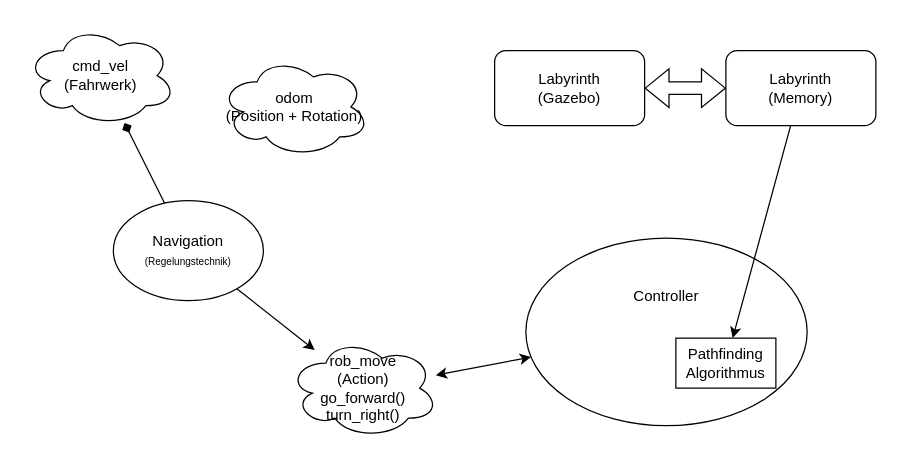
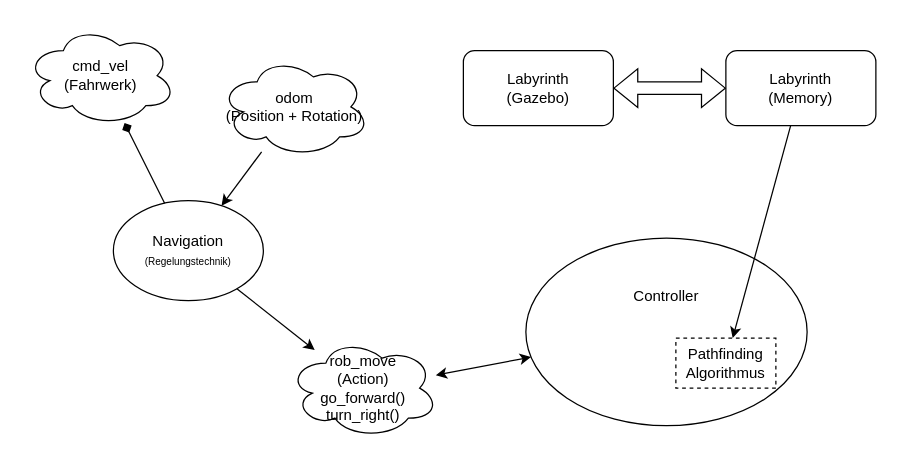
  <mxCell id="0" />
  <mxCell id="1" parent="0" />
- <mxCell id="2" value="Labyrinth&lt;br&gt;(Gazebo)" style="rounded=1;whiteSpace=wrap;html=1;" vertex="1" parent="1"><mxGeometry x="395" y="40" width="120" height="60" as="geometry" /></mxCell>
+ <mxCell id="2" value="Labyrinth&lt;br&gt;(Gazebo)" style="rounded=1;whiteSpace=wrap;html=1;" vertex="1" parent="1"><mxGeometry x="370" y="40" width="120" height="60" as="geometry" /></mxCell>
  <mxCell id="3" value="Labyrinth&lt;br&gt;(Memory)" style="rounded=1;whiteSpace=wrap;html=1;" vertex="1" parent="1"><mxGeometry x="580" y="40" width="120" height="60" as="geometry" /></mxCell>
  <mxCell id="4" value="" style="shape=flexArrow;endArrow=classic;startArrow=classic;html=1;rounded=0;" edge="1" parent="1" source="2" target="3"><mxGeometry width="100" height="100" relative="1" as="geometry"><mxPoint x="410" y="210" as="sourcePoint" /><mxPoint x="510" y="110" as="targetPoint" /></mxGeometry></mxCell>
  <mxCell id="5" value="Controller&lt;br&gt;&lt;br&gt;&lt;br&gt;&lt;br&gt;&lt;div&gt;&lt;br/&gt;&lt;/div&gt;" style="ellipse;whiteSpace=wrap;html=1;" vertex="1" parent="1"><mxGeometry x="420" y="190" width="225" height="150" as="geometry" /></mxCell>
  <mxCell id="6" value="" style="endArrow=classic;html=1;rounded=0;" edge="1" parent="1" source="3" target="10"><mxGeometry width="50" height="50" relative="1" as="geometry"><mxPoint x="570" y="160" as="sourcePoint" /><mxPoint x="653.866" y="160.21" as="targetPoint" /></mxGeometry></mxCell>
  <mxCell id="7" value="Navigation&lt;br&gt;&lt;font style=&quot;font-size: 8px;&quot;&gt;(Regelungstechnik)&lt;/font&gt;" style="ellipse;whiteSpace=wrap;html=1;" vertex="1" parent="1"><mxGeometry x="90" y="160" width="120" height="80" as="geometry" /></mxCell>
+ <mxCell id="8" value="" style="endArrow=classic;html=1;rounded=0;" edge="1" parent="1" source="14" target="7"><mxGeometry width="50" height="50" relative="1" as="geometry"><mxPoint x="150" y="120" as="sourcePoint" /><mxPoint x="20" y="270" as="targetPoint" /></mxGeometry></mxCell>
  <mxCell id="9" value="" style="endArrow=diamond;html=1;rounded=0;" edge="1" parent="1" source="7" target="15"><mxGeometry width="50" height="50" relative="1" as="geometry"><mxPoint x="-40" y="300" as="sourcePoint" /><mxPoint x="48.874" y="180.469" as="targetPoint" /></mxGeometry></mxCell>
- <mxCell id="10" value="Pathfinding Algorithmus" style="rounded=0;whiteSpace=wrap;html=1;" vertex="1" parent="1"><mxGeometry x="540" y="270" width="80" height="40" as="geometry" /></mxCell>
+ <mxCell id="10" value="Pathfinding Algorithmus" style="rounded=0;whiteSpace=wrap;html=1;dashed=1;" vertex="1" parent="1"><mxGeometry x="540" y="270" width="80" height="40" as="geometry" /></mxCell>
  <mxCell id="11" value="rob_move&lt;br&gt;(Action)&lt;br&gt;go_forward()&lt;br&gt;turn_right()" style="ellipse;shape=cloud;whiteSpace=wrap;html=1;" vertex="1" parent="1"><mxGeometry x="230" y="270" width="120" height="80" as="geometry" /></mxCell>
  <mxCell id="12" value="" style="endArrow=classic;startArrow=classic;html=1;rounded=0;" edge="1" parent="1" source="11" target="5"><mxGeometry width="50" height="50" relative="1" as="geometry"><mxPoint y="510" as="sourcePoint" x="250" /><mxPoint x="300" y="460" as="targetPoint" /></mxGeometry></mxCell>
  <mxCell id="13" value="" style="endArrow=none;startArrow=classic;html=1;rounded=0;" edge="1" parent="1" source="11" target="7"><mxGeometry width="50" height="50" relative="1" as="geometry"><mxPoint x="70" y="410" as="sourcePoint" /><mxPoint x="120" y="360" as="targetPoint" /></mxGeometry></mxCell>
  <mxCell id="14" value="&lt;div&gt;odom&lt;/div&gt;&lt;div&gt;(Position + Rotation)&lt;br&gt;&lt;/div&gt;" style="ellipse;shape=cloud;whiteSpace=wrap;html=1;" vertex="1" parent="1"><mxGeometry x="175" y="45" width="120" height="80" as="geometry" /></mxCell>
  <mxCell id="15" value="cmd_vel&lt;br&gt;(Fahrwerk)" style="ellipse;shape=cloud;whiteSpace=wrap;html=1;" vertex="1" parent="1"><mxGeometry x="20" y="20" width="120" height="80" as="geometry" /></mxCell>
